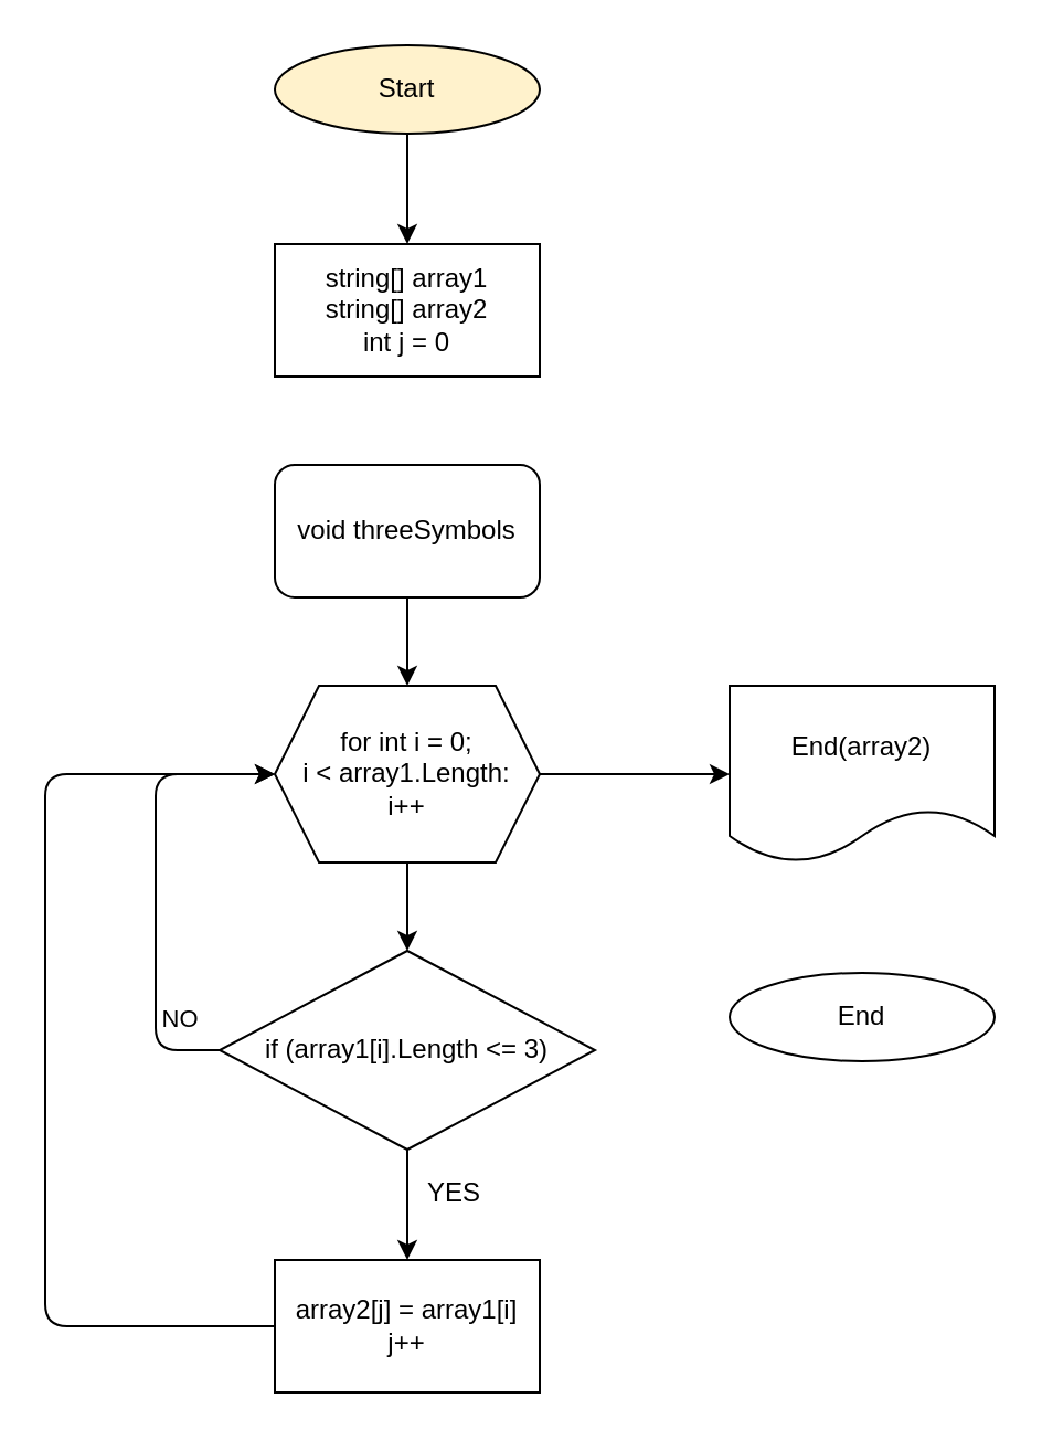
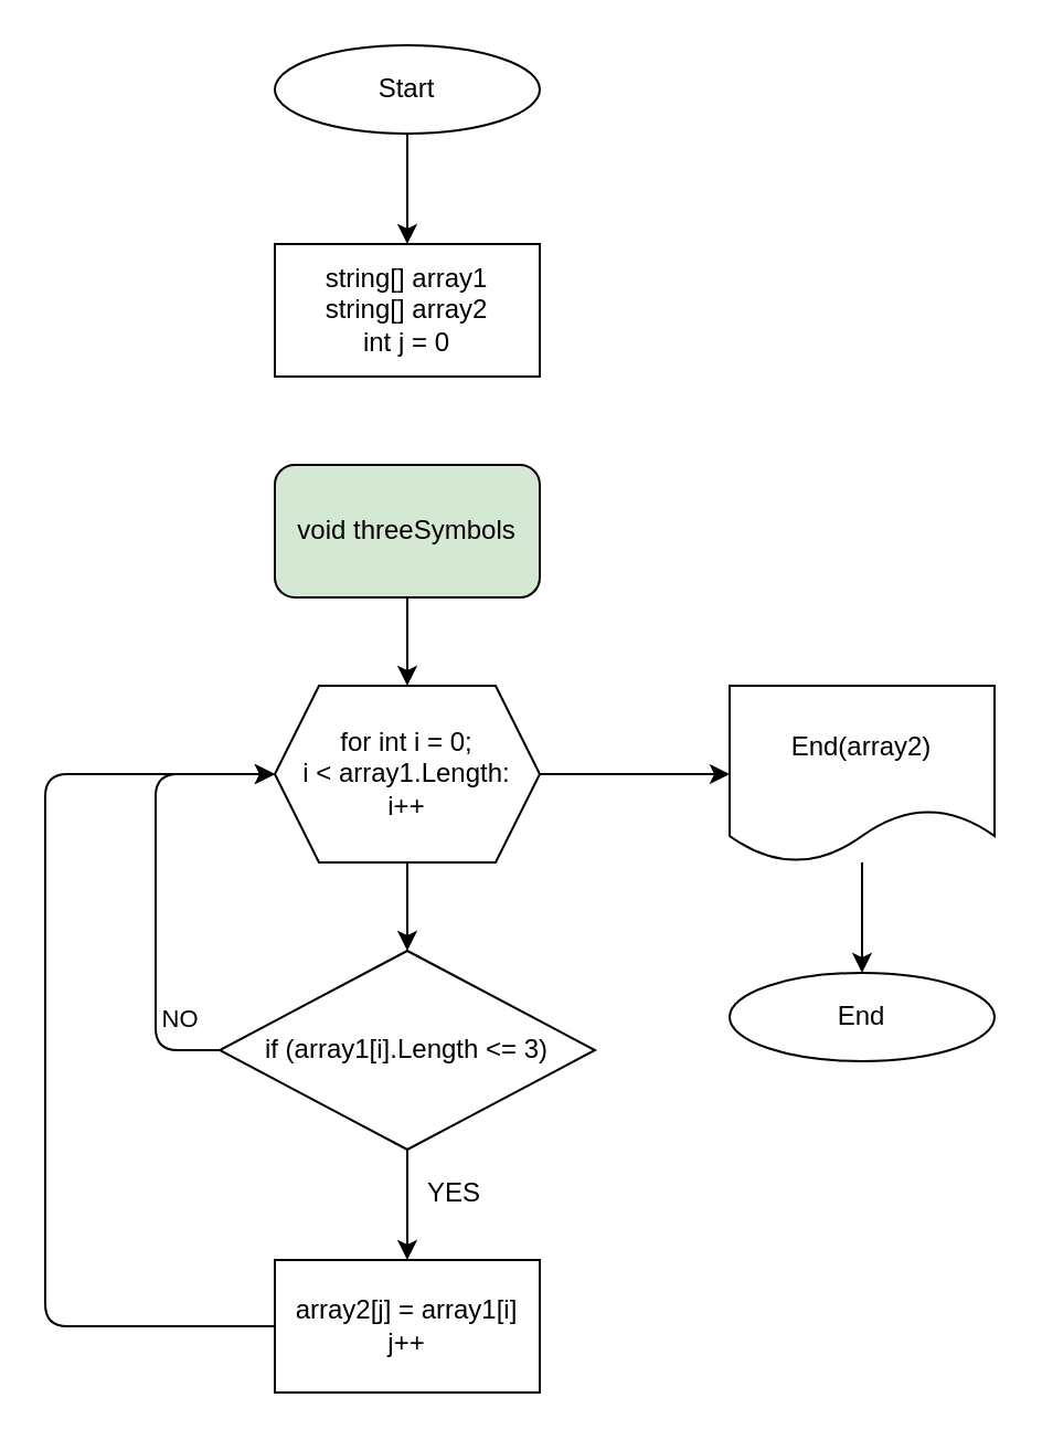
  <mxCell id="0" />
  <mxCell id="1" parent="0" />
  <mxCell id="2" value="" style="edgeStyle=none;html=1;" edge="1" parent="1" source="3" target="4"><mxGeometry relative="1" as="geometry" /></mxCell>
- <mxCell id="3" value="Start" style="ellipse;whiteSpace=wrap;html=1;fillColor=#fff2cc;" vertex="1" parent="1"><mxGeometry x="124" y="20" width="120" height="40" as="geometry" /></mxCell>
+ <mxCell id="3" value="Start" style="ellipse;whiteSpace=wrap;html=1;" vertex="1" parent="1"><mxGeometry x="124" y="20" width="120" height="40" as="geometry" /></mxCell>
  <mxCell id="4" value="string[] array1&lt;br&gt;string[] array2&lt;br&gt;int j = 0" style="whiteSpace=wrap;html=1;" vertex="1" parent="1"><mxGeometry x="124" y="110" width="120" height="60" as="geometry" /></mxCell>
  <mxCell id="5" style="edgeStyle=none;html=1;entryX=0.5;entryY=0;entryDx=0;entryDy=0;" edge="1" parent="1" source="6" target="9"><mxGeometry relative="1" as="geometry"><mxPoint x="180" y="320" as="targetPoint" /></mxGeometry></mxCell>
- <mxCell id="6" value="void threeSymbols" style="rounded=1;whiteSpace=wrap;html=1;" vertex="1" parent="1"><mxGeometry x="124" y="210" width="120" height="60" as="geometry" /></mxCell>
+ <mxCell id="6" value="void threeSymbols" style="rounded=1;whiteSpace=wrap;html=1;fillColor=#d5e8d4;" vertex="1" parent="1"><mxGeometry x="124" y="210" width="120" height="60" as="geometry" /></mxCell>
  <mxCell id="7" value="" style="edgeStyle=none;html=1;" edge="1" parent="1" source="9" target="13"><mxGeometry relative="1" as="geometry" /></mxCell>
  <mxCell id="8" style="edgeStyle=none;html=1;entryX=0;entryY=0.5;entryDx=0;entryDy=0;" edge="1" parent="1" source="9" target="18"><mxGeometry relative="1" as="geometry" /></mxCell>
  <mxCell id="9" value="for int i = 0; &lt;br&gt;i &amp;lt; array1.Length:&lt;br&gt;i++" style="shape=hexagon;perimeter=hexagonPerimeter2;whiteSpace=wrap;html=1;fixedSize=1;" vertex="1" parent="1"><mxGeometry x="124" y="310" width="120" height="80" as="geometry" /></mxCell>
  <mxCell id="10" style="edgeStyle=none;html=1;entryX=0;entryY=0.5;entryDx=0;entryDy=0;" edge="1" parent="1" source="13" target="9"><mxGeometry relative="1" as="geometry"><Array as="points"><mxPoint x="70" y="475" /><mxPoint x="70" y="350" /></Array></mxGeometry></mxCell>
  <mxCell id="11" value="NO" style="edgeLabel;html=1;align=center;verticalAlign=middle;resizable=0;points=[];" vertex="1" connectable="0" parent="10"><mxGeometry x="-0.259" y="-1" relative="1" as="geometry"><mxPoint x="9" y="33" as="offset" /></mxGeometry></mxCell>
  <mxCell id="12" style="edgeStyle=none;html=1;entryX=0.5;entryY=0;entryDx=0;entryDy=0;" edge="1" parent="1" source="13" target="15"><mxGeometry relative="1" as="geometry"><Array as="points"><mxPoint x="184" y="550" /></Array></mxGeometry></mxCell>
  <mxCell id="13" value="if (array1[i].Length &amp;lt;= 3)" style="rhombus;whiteSpace=wrap;html=1;" vertex="1" parent="1"><mxGeometry x="99" y="430" width="170" height="90" as="geometry" /></mxCell>
  <mxCell id="14" style="edgeStyle=none;html=1;entryX=0;entryY=0.5;entryDx=0;entryDy=0;" edge="1" parent="1" source="15" target="9"><mxGeometry relative="1" as="geometry"><Array as="points"><mxPoint x="20" y="600" /><mxPoint x="20" y="350" /></Array></mxGeometry></mxCell>
  <mxCell id="15" value="array2[j] = array1[i]&lt;br&gt;j++" style="rounded=0;whiteSpace=wrap;html=1;" vertex="1" parent="1"><mxGeometry x="124" y="570" width="120" height="60" as="geometry" /></mxCell>
  <mxCell id="16" value="YES" style="text;html=1;align=center;verticalAlign=middle;resizable=0;points=[];autosize=1;strokeColor=none;fillColor=none;" vertex="1" parent="1"><mxGeometry x="185" y="530" width="40" height="20" as="geometry" /></mxCell>
+ <mxCell id="17" style="edgeStyle=none;html=1;" edge="1" parent="1" source="18" target="19"><mxGeometry relative="1" as="geometry"><mxPoint x="390" y="440" as="targetPoint" /></mxGeometry></mxCell>
  <mxCell id="18" value="End(array2)" style="shape=document;whiteSpace=wrap;html=1;boundedLbl=1;" vertex="1" parent="1"><mxGeometry x="330" y="310" width="120" height="80" as="geometry" /></mxCell>
  <mxCell id="19" value="End" style="ellipse;whiteSpace=wrap;html=1;" vertex="1" parent="1"><mxGeometry x="330" y="440" width="120" height="40" as="geometry" /></mxCell>
